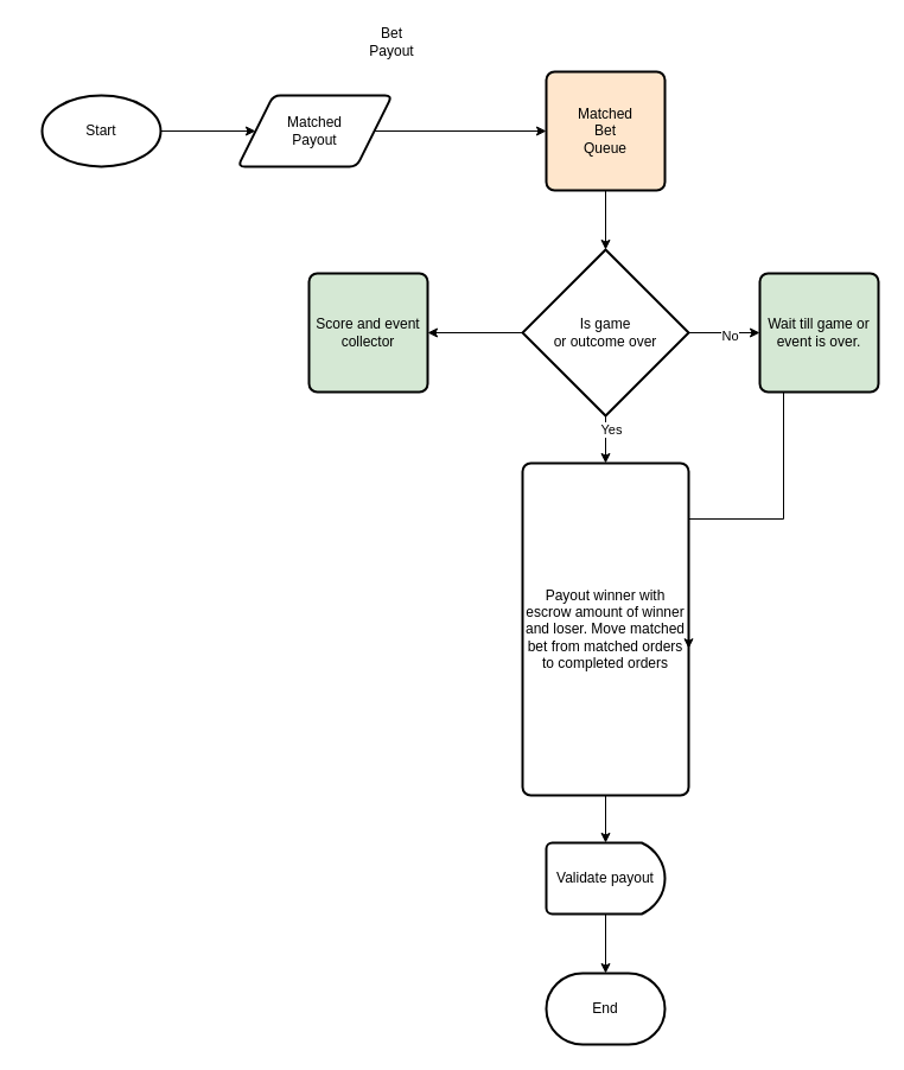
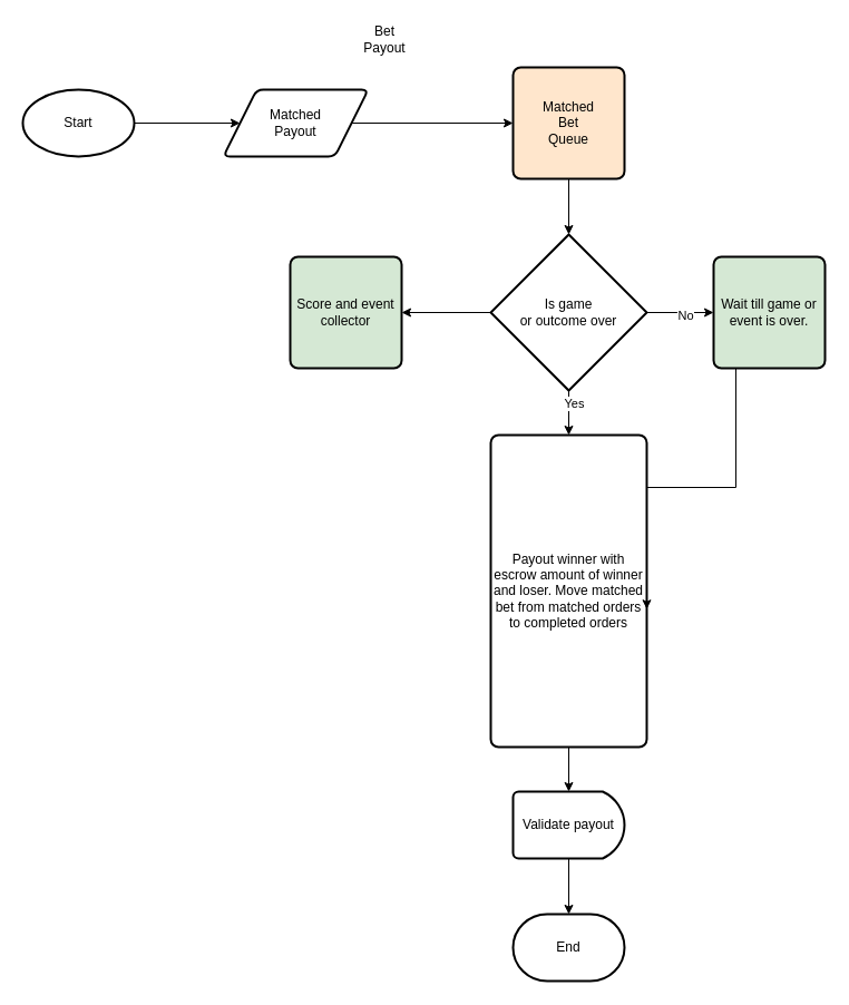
  <mxCell id="0" />
  <mxCell id="1" parent="0" />
  <mxCell id="2" style="edgeStyle=orthogonalEdgeStyle;rounded=0;orthogonalLoop=1;jettySize=auto;html=1;entryX=0;entryY=0.5;entryDx=0;entryDy=0;" edge="1" parent="1" source="7" target="17"><mxGeometry relative="1" as="geometry"><mxPoint x="630" y="260" as="targetPoint" /></mxGeometry></mxCell>
  <mxCell id="3" value="No" style="edgeLabel;html=1;align=center;verticalAlign=middle;resizable=0;points=[];" connectable="0" vertex="1" parent="2"><mxGeometry x="0.133" y="-2" relative="1" as="geometry"><mxPoint as="offset" /></mxGeometry></mxCell>
  <mxCell id="4" style="edgeStyle=orthogonalEdgeStyle;rounded=0;orthogonalLoop=1;jettySize=auto;html=1;entryX=0.5;entryY=0;entryDx=0;entryDy=0;" edge="1" parent="1" source="7" target="15"><mxGeometry relative="1" as="geometry" /></mxCell>
  <mxCell id="5" value="Yes" style="edgeLabel;html=1;align=center;verticalAlign=middle;resizable=0;points=[];" connectable="0" vertex="1" parent="4"><mxGeometry x="-0.433" y="4" relative="1" as="geometry"><mxPoint as="offset" /></mxGeometry></mxCell>
  <mxCell id="6" style="edgeStyle=orthogonalEdgeStyle;rounded=0;orthogonalLoop=1;jettySize=auto;html=1;entryX=1;entryY=0.5;entryDx=0;entryDy=0;" edge="1" parent="1" source="7" target="22"><mxGeometry relative="1" as="geometry" /></mxCell>
  <mxCell id="7" value="Is game &lt;br&gt;or outcome over" style="strokeWidth=2;html=1;shape=mxgraph.flowchart.decision;whiteSpace=wrap;" vertex="1" parent="1"><mxGeometry x="440" y="210" width="140" height="140" as="geometry" /></mxCell>
  <mxCell id="8" style="edgeStyle=orthogonalEdgeStyle;rounded=0;orthogonalLoop=1;jettySize=auto;html=1;" edge="1" parent="1" source="9" target="7"><mxGeometry relative="1" as="geometry" /></mxCell>
  <mxCell id="9" value="Matched&lt;br&gt;Bet&lt;br&gt;Queue" style="rounded=1;whiteSpace=wrap;html=1;absoluteArcSize=1;arcSize=14;strokeWidth=2;fillColor=#ffe6cc;" vertex="1" parent="1"><mxGeometry x="460" y="60" width="100" height="100" as="geometry" /></mxCell>
  <mxCell id="10" style="edgeStyle=orthogonalEdgeStyle;rounded=0;orthogonalLoop=1;jettySize=auto;html=1;entryX=0;entryY=0.5;entryDx=0;entryDy=0;" edge="1" parent="1" source="11" target="9"><mxGeometry relative="1" as="geometry" /></mxCell>
  <mxCell id="11" value="Matched&lt;br style=&quot;border-color: var(--border-color);&quot;&gt;Payout" style="shape=parallelogram;html=1;strokeWidth=2;perimeter=parallelogramPerimeter;whiteSpace=wrap;rounded=1;arcSize=12;size=0.23;" vertex="1" parent="1"><mxGeometry x="200" y="80" width="130" height="60" as="geometry" /></mxCell>
  <mxCell id="12" style="edgeStyle=orthogonalEdgeStyle;rounded=0;orthogonalLoop=1;jettySize=auto;html=1;" edge="1" parent="1" source="13" target="11"><mxGeometry relative="1" as="geometry" /></mxCell>
- <mxCell id="13" value="Start" style="strokeWidth=2;html=1;shape=mxgraph.flowchart.start_1;whiteSpace=wrap;" vertex="1" parent="1"><mxGeometry x="35" y="80" width="100" height="60" as="geometry" /></mxCell>
+ <mxCell id="13" value="Start" style="strokeWidth=2;html=1;shape=mxgraph.flowchart.start_1;whiteSpace=wrap;" vertex="1" parent="1"><mxGeometry x="20" y="80" width="100" height="60" as="geometry" /></mxCell>
  <mxCell id="14" style="edgeStyle=orthogonalEdgeStyle;rounded=0;orthogonalLoop=1;jettySize=auto;html=1;entryX=0.5;entryY=0;entryDx=0;entryDy=0;entryPerimeter=0;" edge="1" parent="1" source="15" target="21"><mxGeometry relative="1" as="geometry" /></mxCell>
  <mxCell id="15" value="Payout winner with escrow amount of winner and loser. Move matched bet from matched orders to completed orders" style="rounded=1;whiteSpace=wrap;html=1;absoluteArcSize=1;arcSize=14;strokeWidth=2;" vertex="1" parent="1"><mxGeometry x="440" y="390" width="140" height="280" as="geometry" /></mxCell>
  <mxCell id="16" style="edgeStyle=orthogonalEdgeStyle;rounded=0;orthogonalLoop=1;jettySize=auto;html=1;entryX=1;entryY=0.558;entryDx=0;entryDy=0;entryPerimeter=0;" edge="1" parent="1" source="17" target="15"><mxGeometry relative="1" as="geometry"><Array as="points"><mxPoint x="660" y="437" /></Array></mxGeometry></mxCell>
  <mxCell id="17" value="Wait till game or event is over." style="rounded=1;whiteSpace=wrap;html=1;absoluteArcSize=1;arcSize=14;strokeWidth=2;fillColor=#d5e8d4;" vertex="1" parent="1"><mxGeometry x="640" y="230" width="100" height="100" as="geometry" /></mxCell>
  <mxCell id="18" value="End" style="strokeWidth=2;html=1;shape=mxgraph.flowchart.terminator;whiteSpace=wrap;" vertex="1" parent="1"><mxGeometry x="460" y="820" width="100" height="60" as="geometry" /></mxCell>
- <mxCell id="19" value="Bet Payout" style="text;html=1;strokeColor=none;fillColor=none;align=center;verticalAlign=middle;whiteSpace=wrap;rounded=0;" vertex="1" parent="1"><mxGeometry x="300" y="20" width="60" height="30" as="geometry" /></mxCell>
+ <mxCell id="19" value="Bet Payout" style="text;html=1;strokeColor=none;fillColor=none;align=center;verticalAlign=middle;whiteSpace=wrap;rounded=0;" vertex="1" parent="1"><mxGeometry x="315" y="20" width="60" height="30" as="geometry" /></mxCell>
  <mxCell id="20" style="edgeStyle=orthogonalEdgeStyle;rounded=0;orthogonalLoop=1;jettySize=auto;html=1;" edge="1" parent="1" source="21" target="18"><mxGeometry relative="1" as="geometry" /></mxCell>
  <mxCell id="21" value="Validate payout" style="strokeWidth=2;html=1;shape=mxgraph.flowchart.delay;whiteSpace=wrap;" vertex="1" parent="1"><mxGeometry x="460" y="710" width="100" height="60" as="geometry" /></mxCell>
  <mxCell id="22" value="Score and event collector" style="rounded=1;whiteSpace=wrap;html=1;absoluteArcSize=1;arcSize=14;strokeWidth=2;fillColor=#d5e8d4;" vertex="1" parent="1"><mxGeometry x="260" y="230" width="100" height="100" as="geometry" /></mxCell>
